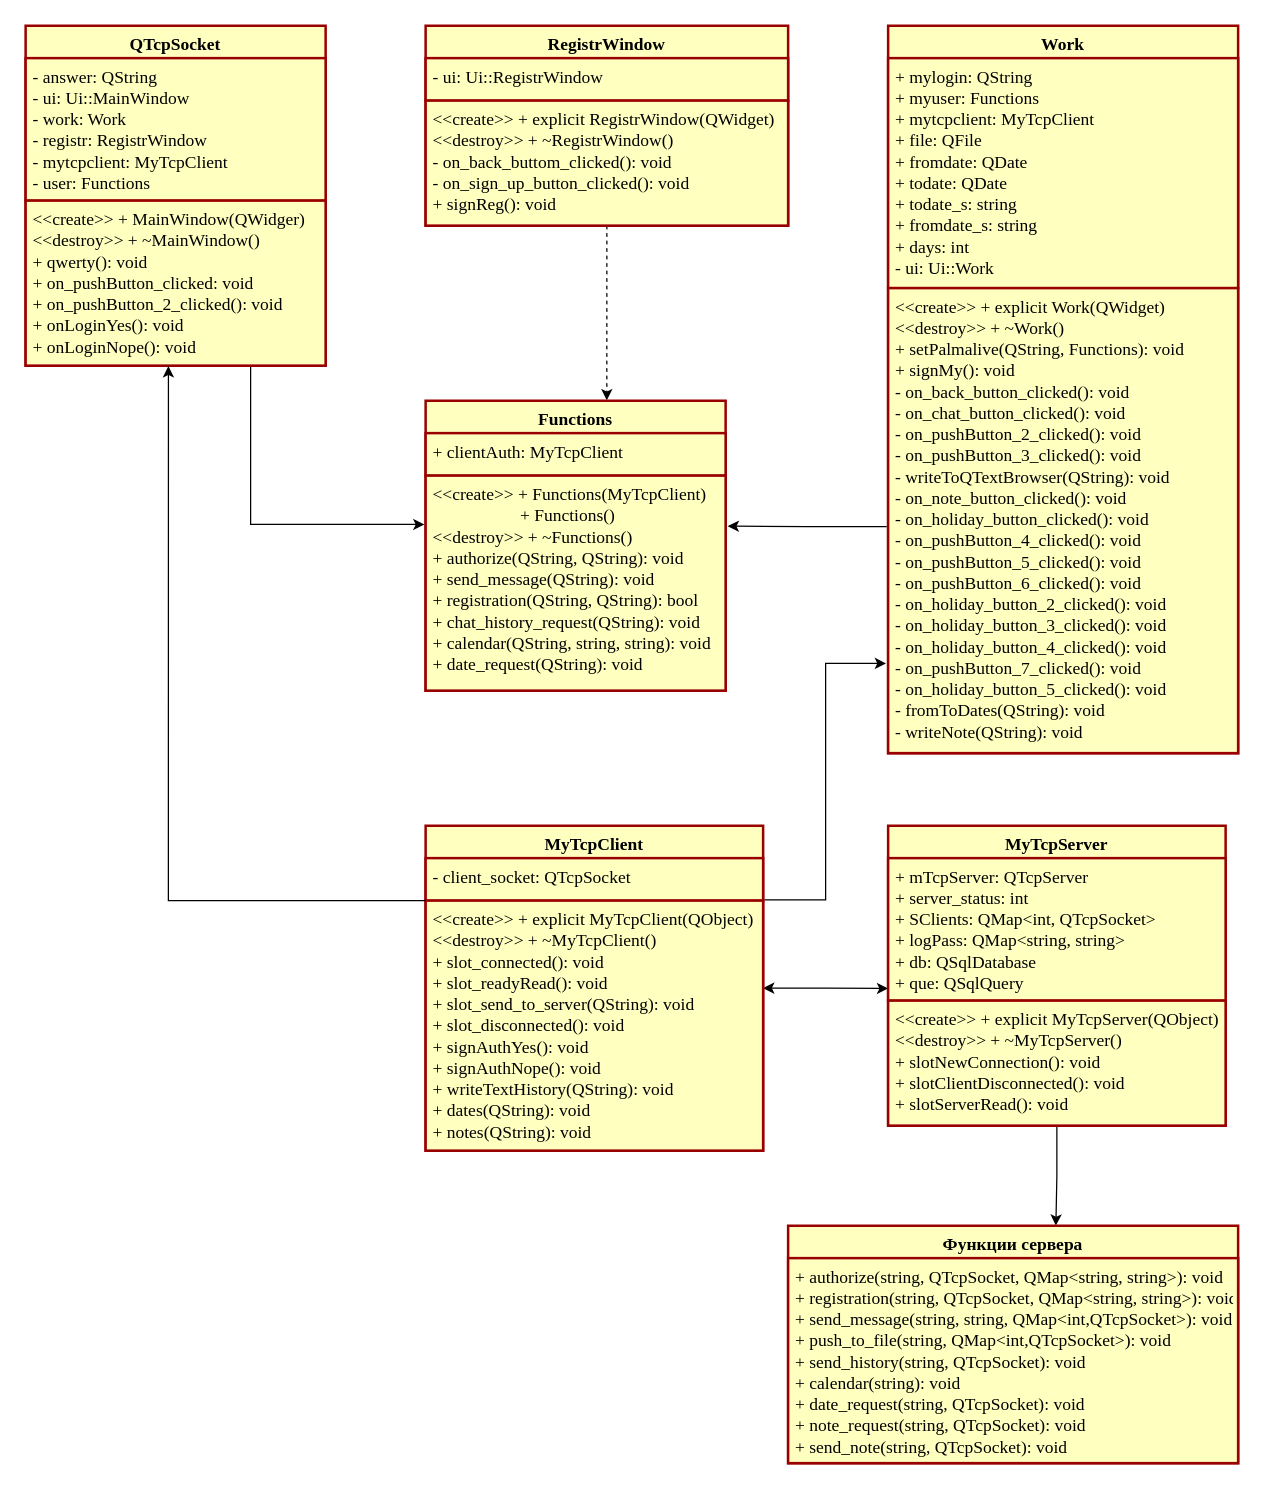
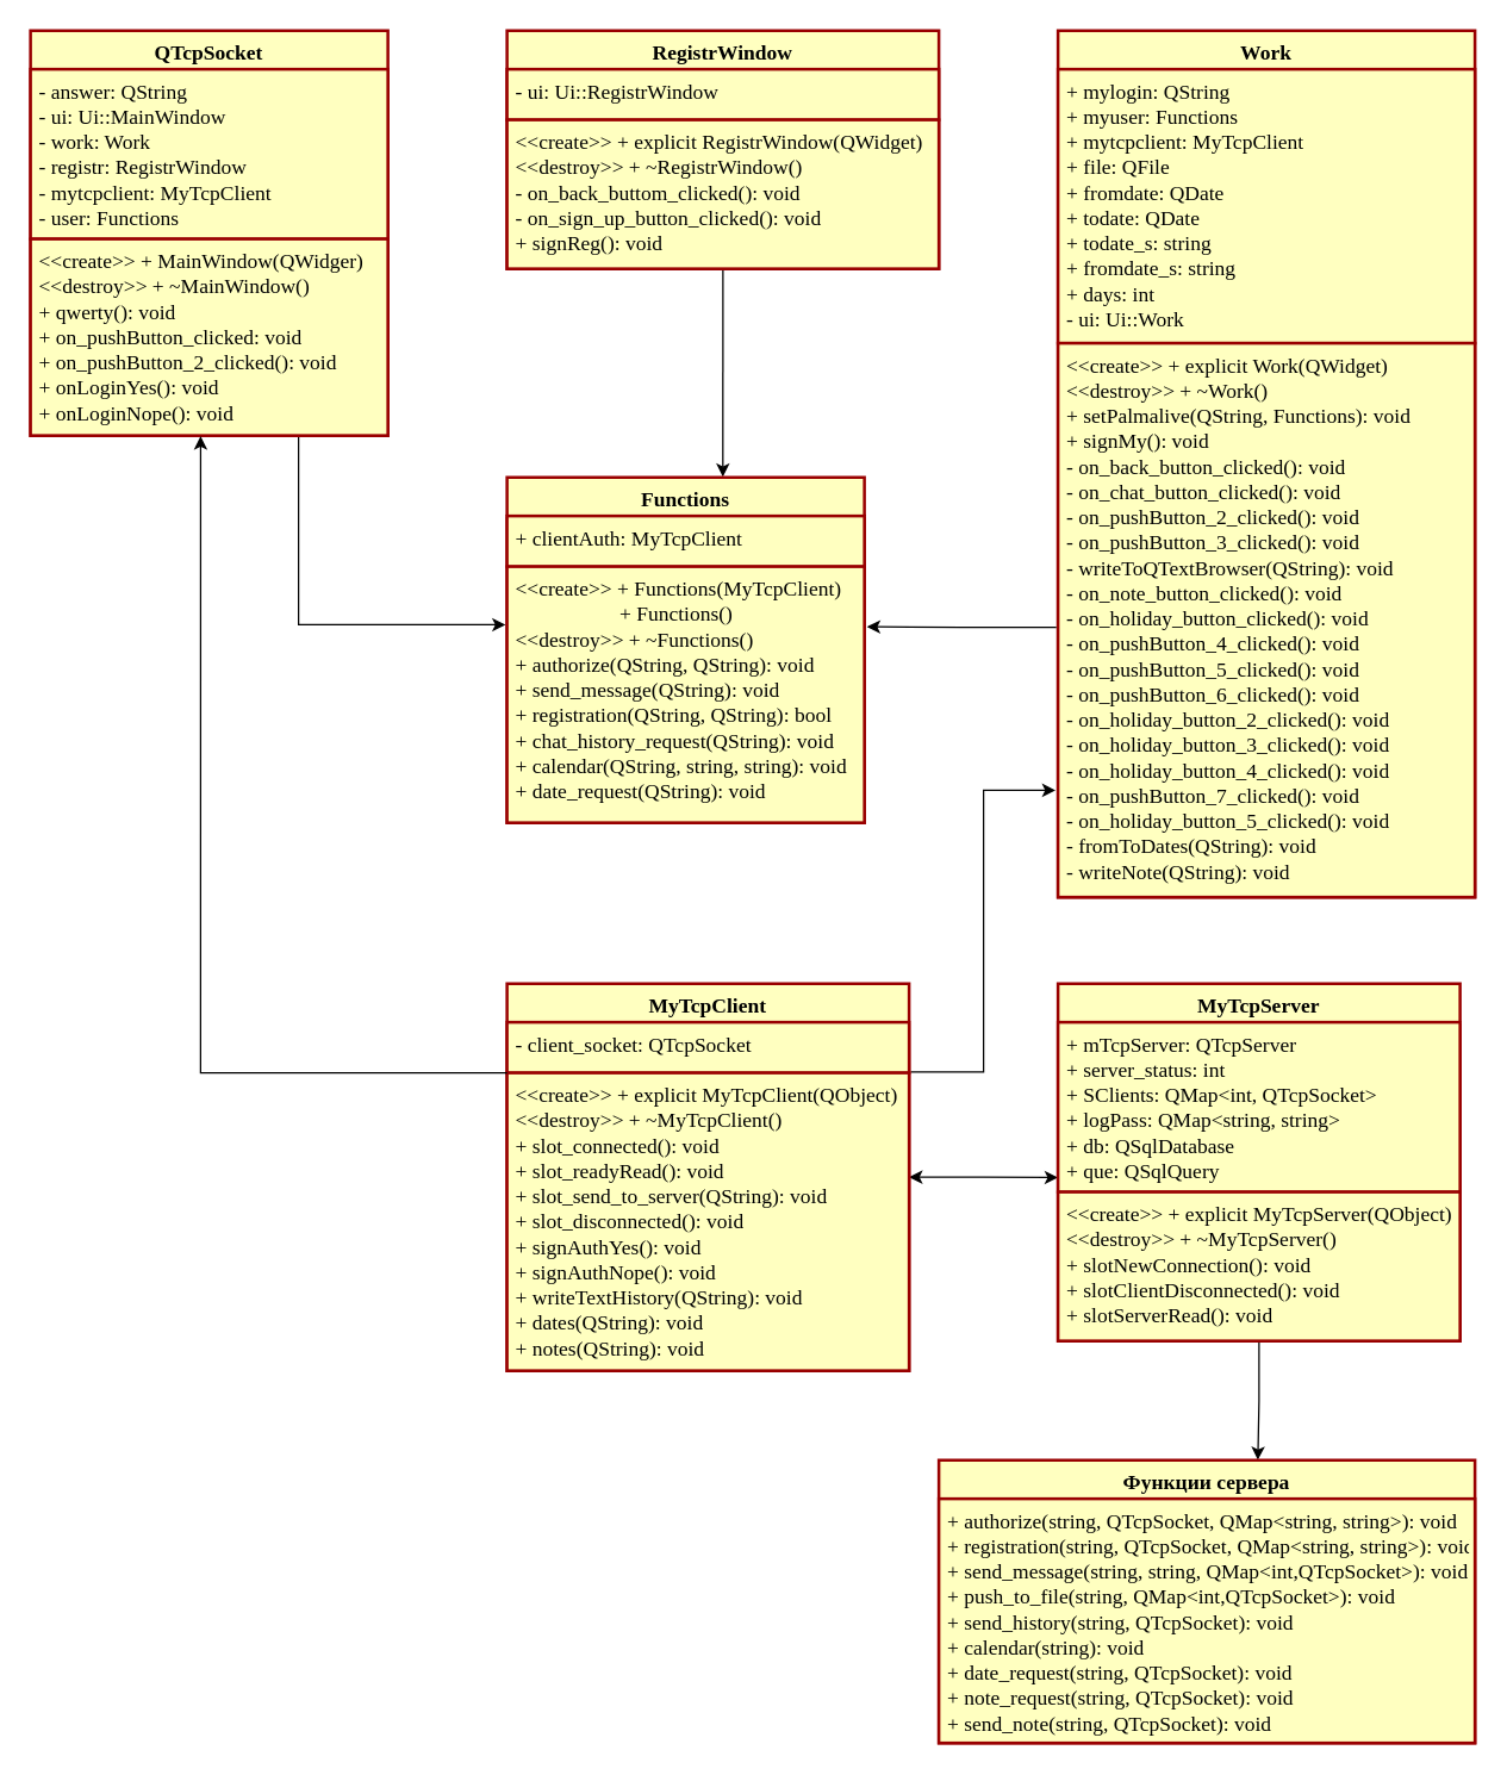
  <mxCell id="0" />
  <mxCell id="1" parent="0" />
  <mxCell id="2" style="edgeStyle=orthogonalEdgeStyle;rounded=0;orthogonalLoop=1;jettySize=auto;html=1;exitX=0.75;exitY=1;exitDx=0;exitDy=0;entryX=-0.004;entryY=0.227;entryDx=0;entryDy=0;fontFamily=Times New Roman;fontSize=14;entryPerimeter=0;" edge="1" parent="1" source="3" target="15"><mxGeometry relative="1" as="geometry" /></mxCell>
  <mxCell id="3" value="QTcpSocket" style="swimlane;fontStyle=1;align=center;verticalAlign=top;childLayout=stackLayout;horizontal=1;startSize=26;horizontalStack=0;resizeParent=1;resizeParentMax=0;resizeLast=0;collapsible=1;marginBottom=0;fillColor=#FFFFC0;strokeWidth=2;strokeColor=#990000;fontFamily=Times New Roman;fontSize=14;" parent="1" vertex="1"><mxGeometry x="20" y="20" width="240" height="272" as="geometry" /></mxCell>
  <mxCell id="4" value="- answer: QString&#10;- ui: Ui::MainWindow&#10;- work: Work&#10;- registr: RegistrWindow&#10;- mytcpclient: MyTcpClient&#10;- user: Functions" style="text;align=left;verticalAlign=top;spacingLeft=4;spacingRight=4;overflow=hidden;rotatable=0;points=[[0,0.5],[1,0.5]];portConstraint=eastwest;fontFamily=Times New Roman;fontSize=14;fillColor=#FFFFC0;strokeWidth=2;strokeColor=#990000;" parent="3" vertex="1"><mxGeometry y="26" width="240" height="114" as="geometry" /></mxCell>
  <mxCell id="5" value="&lt;&lt;create&gt;&gt; + MainWindow(QWidger)&#10;&lt;&lt;destroy&gt;&gt; + ~MainWindow()&#10;+ qwerty(): void&#10;+ on_pushButton_clicked: void&#10;+ on_pushButton_2_clicked(): void&#10;+ onLoginYes(): void&#10;+ onLoginNope(): void" style="text;align=left;verticalAlign=top;spacingLeft=4;spacingRight=4;overflow=hidden;rotatable=0;points=[[0,0.5],[1,0.5]];portConstraint=eastwest;fontFamily=Times New Roman;fontSize=14;fillColor=#FFFFC0;strokeWidth=2;strokeColor=#990000;" parent="3" vertex="1"><mxGeometry y="140" width="240" height="132" as="geometry" /></mxCell>
- <mxCell id="6" style="edgeStyle=orthogonalEdgeStyle;rounded=0;orthogonalLoop=1;jettySize=auto;html=1;exitX=0.5;exitY=1;exitDx=0;exitDy=0;entryX=0.604;entryY=-0.001;entryDx=0;entryDy=0;entryPerimeter=0;fontFamily=Times New Roman;fontSize=14;dashed=1;" edge="1" parent="1" source="7" target="13"><mxGeometry relative="1" as="geometry" /></mxCell>
+ <mxCell id="6" style="edgeStyle=orthogonalEdgeStyle;rounded=0;orthogonalLoop=1;jettySize=auto;html=1;exitX=0.5;exitY=1;exitDx=0;exitDy=0;entryX=0.604;entryY=-0.001;entryDx=0;entryDy=0;entryPerimeter=0;fontFamily=Times New Roman;fontSize=14;" edge="1" parent="1" source="7" target="13"><mxGeometry relative="1" as="geometry" /></mxCell>
  <mxCell id="7" value="RegistrWindow" style="swimlane;fontStyle=1;align=center;verticalAlign=top;childLayout=stackLayout;horizontal=1;startSize=26;horizontalStack=0;resizeParent=1;resizeParentMax=0;resizeLast=0;collapsible=1;marginBottom=0;fillColor=#FFFFC0;strokeWidth=2;strokeColor=#990000;fontSize=14;fontFamily=Times New Roman;" vertex="1" parent="1"><mxGeometry x="340" y="20" width="290" height="160" as="geometry" /></mxCell>
  <mxCell id="8" value="- ui: Ui::RegistrWindow" style="text;align=left;verticalAlign=top;spacingLeft=4;spacingRight=4;overflow=hidden;rotatable=0;points=[[0,0.5],[1,0.5]];portConstraint=eastwest;fontFamily=Times New Roman;fontSize=14;fillColor=#FFFFC0;strokeWidth=2;strokeColor=#990000;" vertex="1" parent="7"><mxGeometry y="26" width="290" height="34" as="geometry" /></mxCell>
  <mxCell id="9" value="&lt;&lt;create&gt;&gt; + explicit RegistrWindow(QWidget)&#10;&lt;&lt;destroy&gt;&gt; + ~RegistrWindow()&#10;- on_back_buttom_clicked(): void&#10;- on_sign_up_button_clicked(): void&#10;+ signReg(): void" style="text;align=left;verticalAlign=top;spacingLeft=4;spacingRight=4;overflow=hidden;rotatable=0;points=[[0,0.5],[1,0.5]];portConstraint=eastwest;fontFamily=Times New Roman;fontSize=14;fillColor=#FFFFC0;strokeWidth=2;strokeColor=#990000;" vertex="1" parent="7"><mxGeometry y="60" width="290" height="100" as="geometry" /></mxCell>
  <mxCell id="10" value="Work" style="swimlane;fontStyle=1;align=center;verticalAlign=top;childLayout=stackLayout;horizontal=1;startSize=26;horizontalStack=0;resizeParent=1;resizeParentMax=0;resizeLast=0;collapsible=1;marginBottom=0;fillColor=#FFFFC0;strokeWidth=2;strokeColor=#990000;fontFamily=Times New Roman;fontSize=14;" vertex="1" parent="1"><mxGeometry x="710" y="20" width="280" height="582" as="geometry" /></mxCell>
  <mxCell id="11" value="+ mylogin: QString&#10;+ myuser: Functions&#10;+ mytcpclient: MyTcpClient&#10;+ file: QFile&#10;+ fromdate: QDate&#10;+ todate: QDate&#10;+ todate_s: string&#10;+ fromdate_s: string&#10;+ days: int&#10;- ui: Ui::Work" style="text;align=left;verticalAlign=top;spacingLeft=4;spacingRight=4;overflow=hidden;rotatable=0;points=[[0,0.5],[1,0.5]];portConstraint=eastwest;fontFamily=Times New Roman;fontSize=14;fillColor=#FFFFC0;strokeWidth=2;strokeColor=#990000;" vertex="1" parent="10"><mxGeometry y="26" width="280" height="184" as="geometry" /></mxCell>
  <mxCell id="12" value="&lt;&lt;create&gt;&gt; + explicit Work(QWidget)&#10;&lt;&lt;destroy&gt;&gt; + ~Work()&#10;+ setPalmalive(QString, Functions): void&#10;+ signMy(): void&#10;- on_back_button_clicked(): void&#10;- on_chat_button_clicked(): void&#10;- on_pushButton_2_clicked(): void&#10;- on_pushButton_3_clicked(): void&#10;- writeToQTextBrowser(QString): void&#10;- on_note_button_clicked(): void&#10;- on_holiday_button_clicked(): void&#10;- on_pushButton_4_clicked(): void&#10;- on_pushButton_5_clicked(): void&#10;- on_pushButton_6_clicked(): void&#10;- on_holiday_button_2_clicked(): void&#10;- on_holiday_button_3_clicked(): void&#10;- on_holiday_button_4_clicked(): void&#10;- on_pushButton_7_clicked(): void&#10;- on_holiday_button_5_clicked(): void&#10;- fromToDates(QString): void&#10;- writeNote(QString): void" style="text;align=left;verticalAlign=top;spacingLeft=4;spacingRight=4;overflow=hidden;rotatable=0;points=[[0,0.5],[1,0.5]];portConstraint=eastwest;fontFamily=Times New Roman;fontSize=14;fillColor=#FFFFC0;strokeWidth=2;strokeColor=#990000;" vertex="1" parent="10"><mxGeometry y="210" width="280" height="372" as="geometry" /></mxCell>
  <mxCell id="13" value="Functions" style="swimlane;fontStyle=1;align=center;verticalAlign=top;childLayout=stackLayout;horizontal=1;startSize=26;horizontalStack=0;resizeParent=1;resizeParentMax=0;resizeLast=0;collapsible=1;marginBottom=0;fillColor=#FFFFC0;strokeWidth=2;strokeColor=#990000;fontFamily=Times New Roman;fontSize=14;" vertex="1" parent="1"><mxGeometry x="340" y="320" width="240" height="232" as="geometry" /></mxCell>
  <mxCell id="14" value="+ clientAuth: MyTcpClient" style="text;align=left;verticalAlign=top;spacingLeft=4;spacingRight=4;overflow=hidden;rotatable=0;points=[[0,0.5],[1,0.5]];portConstraint=eastwest;fontFamily=Times New Roman;fontSize=14;fillColor=#FFFFC0;strokeWidth=2;strokeColor=#990000;" vertex="1" parent="13"><mxGeometry y="26" width="240" height="34" as="geometry" /></mxCell>
  <mxCell id="15" value="&lt;&lt;create&gt;&gt; + Functions(MyTcpClient)&#10;                    + Functions()&#10;&lt;&lt;destroy&gt;&gt; + ~Functions()&#10;+ authorize(QString, QString): void&#10;+ send_message(QString): void&#10;+ registration(QString, QString): bool&#10;+ chat_history_request(QString): void&#10;+ calendar(QString, string, string): void&#10;+ date_request(QString): void" style="text;align=left;verticalAlign=top;spacingLeft=4;spacingRight=4;overflow=hidden;rotatable=0;points=[[0,0.5],[1,0.5]];portConstraint=eastwest;fontFamily=Times New Roman;fontSize=14;fillColor=#FFFFC0;strokeWidth=2;strokeColor=#990000;" vertex="1" parent="13"><mxGeometry y="60" width="240" height="172" as="geometry" /></mxCell>
  <mxCell id="16" style="edgeStyle=orthogonalEdgeStyle;rounded=0;orthogonalLoop=1;jettySize=auto;html=1;exitX=1;exitY=0.5;exitDx=0;exitDy=0;entryX=0;entryY=0.915;entryDx=0;entryDy=0;entryPerimeter=0;fontFamily=Times New Roman;fontSize=14;startArrow=classic;startFill=1;" edge="1" parent="1" source="18" target="23"><mxGeometry relative="1" as="geometry" /></mxCell>
  <mxCell id="17" style="edgeStyle=orthogonalEdgeStyle;rounded=0;orthogonalLoop=1;jettySize=auto;html=1;entryX=-0.006;entryY=0.807;entryDx=0;entryDy=0;entryPerimeter=0;fontFamily=Times New Roman;fontSize=14;startArrow=none;startFill=0;exitX=1.004;exitY=-0.003;exitDx=0;exitDy=0;exitPerimeter=0;" edge="1" parent="1" source="20" target="12"><mxGeometry relative="1" as="geometry"><mxPoint x="620" y="720" as="sourcePoint" /><Array as="points"><mxPoint x="660" y="719" /><mxPoint x="660" y="530" /></Array></mxGeometry></mxCell>
  <mxCell id="18" value="MyTcpClient" style="swimlane;fontStyle=1;align=center;verticalAlign=top;childLayout=stackLayout;horizontal=1;startSize=26;horizontalStack=0;resizeParent=1;resizeParentMax=0;resizeLast=0;collapsible=1;marginBottom=0;fillColor=#FFFFC0;strokeWidth=2;strokeColor=#990000;fontFamily=Times New Roman;fontSize=14;" vertex="1" parent="1"><mxGeometry x="340" y="660" width="270" height="260" as="geometry" /></mxCell>
  <mxCell id="19" value="- client_socket: QTcpSocket" style="text;align=left;verticalAlign=top;spacingLeft=4;spacingRight=4;overflow=hidden;rotatable=0;points=[[0,0.5],[1,0.5]];portConstraint=eastwest;fontFamily=Times New Roman;fontSize=14;fillColor=#FFFFC0;strokeWidth=2;strokeColor=#990000;" vertex="1" parent="18"><mxGeometry y="26" width="270" height="34" as="geometry" /></mxCell>
  <mxCell id="20" value="&lt;&lt;create&gt;&gt; + explicit MyTcpClient(QObject)&#10;&lt;&lt;destroy&gt;&gt; + ~MyTcpClient()&#10;+ slot_connected(): void&#10;+ slot_readyRead(): void&#10;+ slot_send_to_server(QString): void&#10;+ slot_disconnected(): void&#10;+ signAuthYes(): void&#10;+ signAuthNope(): void&#10;+ writeTextHistory(QString): void&#10;+ dates(QString): void&#10;+ notes(QString): void" style="text;align=left;verticalAlign=top;spacingLeft=4;spacingRight=4;overflow=hidden;rotatable=0;points=[[0,0.5],[1,0.5]];portConstraint=eastwest;fontFamily=Times New Roman;fontSize=14;fillColor=#FFFFC0;strokeWidth=2;strokeColor=#990000;" vertex="1" parent="18"><mxGeometry y="60" width="270" height="200" as="geometry" /></mxCell>
  <mxCell id="21" style="edgeStyle=orthogonalEdgeStyle;rounded=0;orthogonalLoop=1;jettySize=auto;html=1;exitX=0.5;exitY=1;exitDx=0;exitDy=0;entryX=0.595;entryY=0;entryDx=0;entryDy=0;entryPerimeter=0;fontFamily=Times New Roman;fontSize=14;" edge="1" parent="1" source="22" target="25"><mxGeometry relative="1" as="geometry" /></mxCell>
  <mxCell id="22" value="MyTcpServer" style="swimlane;fontStyle=1;align=center;verticalAlign=top;childLayout=stackLayout;horizontal=1;startSize=26;horizontalStack=0;resizeParent=1;resizeParentMax=0;resizeLast=0;collapsible=1;marginBottom=0;fillColor=#FFFFC0;strokeWidth=2;strokeColor=#990000;fontFamily=Times New Roman;fontSize=14;" vertex="1" parent="1"><mxGeometry x="710" y="660" width="270" height="240" as="geometry" /></mxCell>
  <mxCell id="23" value="+ mTcpServer: QTcpServer&#10;+ server_status: int&#10;+ SClients: QMap&lt;int, QTcpSocket&gt;&#10;+ logPass: QMap&lt;string, string&gt;&#10;+ db: QSqlDatabase&#10;+ que: QSqlQuery" style="text;align=left;verticalAlign=top;spacingLeft=4;spacingRight=4;overflow=hidden;rotatable=0;points=[[0,0.5],[1,0.5]];portConstraint=eastwest;fontFamily=Times New Roman;fontSize=14;fillColor=#FFFFC0;strokeWidth=2;strokeColor=#990000;" vertex="1" parent="22"><mxGeometry y="26" width="270" height="114" as="geometry" /></mxCell>
  <mxCell id="24" value="&lt;&lt;create&gt;&gt; + explicit MyTcpServer(QObject)&#10;&lt;&lt;destroy&gt;&gt; + ~MyTcpServer()&#10;+ slotNewConnection(): void&#10;+ slotClientDisconnected(): void&#10;+ slotServerRead(): void" style="text;align=left;verticalAlign=top;spacingLeft=4;spacingRight=4;overflow=hidden;rotatable=0;points=[[0,0.5],[1,0.5]];portConstraint=eastwest;fontFamily=Times New Roman;fontSize=14;fillColor=#FFFFC0;strokeWidth=2;strokeColor=#990000;" vertex="1" parent="22"><mxGeometry y="140" width="270" height="100" as="geometry" /></mxCell>
  <mxCell id="25" value="Функции сервера" style="swimlane;fontStyle=1;align=center;verticalAlign=top;childLayout=stackLayout;horizontal=1;startSize=26;horizontalStack=0;resizeParent=1;resizeParentMax=0;resizeLast=0;collapsible=1;marginBottom=0;fillColor=#FFFFC0;strokeWidth=2;strokeColor=#990000;fontFamily=Times New Roman;fontSize=14;" vertex="1" parent="1"><mxGeometry x="630" y="980" width="360" height="190" as="geometry" /></mxCell>
  <mxCell id="26" value="+ authorize(string, QTcpSocket, QMap&lt;string, string&gt;): void&#10;+ registration(string, QTcpSocket, QMap&lt;string, string&gt;): void&#10;+ send_message(string, string, QMap&lt;int,QTcpSocket&gt;): void&#10;+ push_to_file(string, QMap&lt;int,QTcpSocket&gt;): void&#10;+ send_history(string, QTcpSocket): void&#10;+ calendar(string): void&#10;+ date_request(string, QTcpSocket): void&#10;+ note_request(string, QTcpSocket): void&#10;+ send_note(string, QTcpSocket): void" style="text;align=left;verticalAlign=top;spacingLeft=4;spacingRight=4;overflow=hidden;rotatable=0;points=[[0,0.5],[1,0.5]];portConstraint=eastwest;fontFamily=Times New Roman;fontSize=14;fillColor=#FFFFC0;strokeWidth=2;strokeColor=#990000;" vertex="1" parent="25"><mxGeometry y="26" width="360" height="164" as="geometry" /></mxCell>
  <mxCell id="27" style="edgeStyle=orthogonalEdgeStyle;rounded=0;orthogonalLoop=1;jettySize=auto;html=1;entryX=0.476;entryY=1.003;entryDx=0;entryDy=0;entryPerimeter=0;fontFamily=Times New Roman;fontSize=14;startArrow=none;startFill=0;" edge="1" parent="1" target="5"><mxGeometry relative="1" as="geometry"><mxPoint x="340" y="720" as="sourcePoint" /><Array as="points"><mxPoint x="340" y="720" /><mxPoint x="134" y="720" /></Array></mxGeometry></mxCell>
  <mxCell id="28" style="edgeStyle=orthogonalEdgeStyle;rounded=0;orthogonalLoop=1;jettySize=auto;html=1;exitX=-0.004;exitY=0.513;exitDx=0;exitDy=0;entryX=1.007;entryY=0.235;entryDx=0;entryDy=0;entryPerimeter=0;fontFamily=Times New Roman;fontSize=14;startArrow=none;startFill=0;exitPerimeter=0;" edge="1" parent="1" source="12" target="15"><mxGeometry relative="1" as="geometry" /></mxCell>
